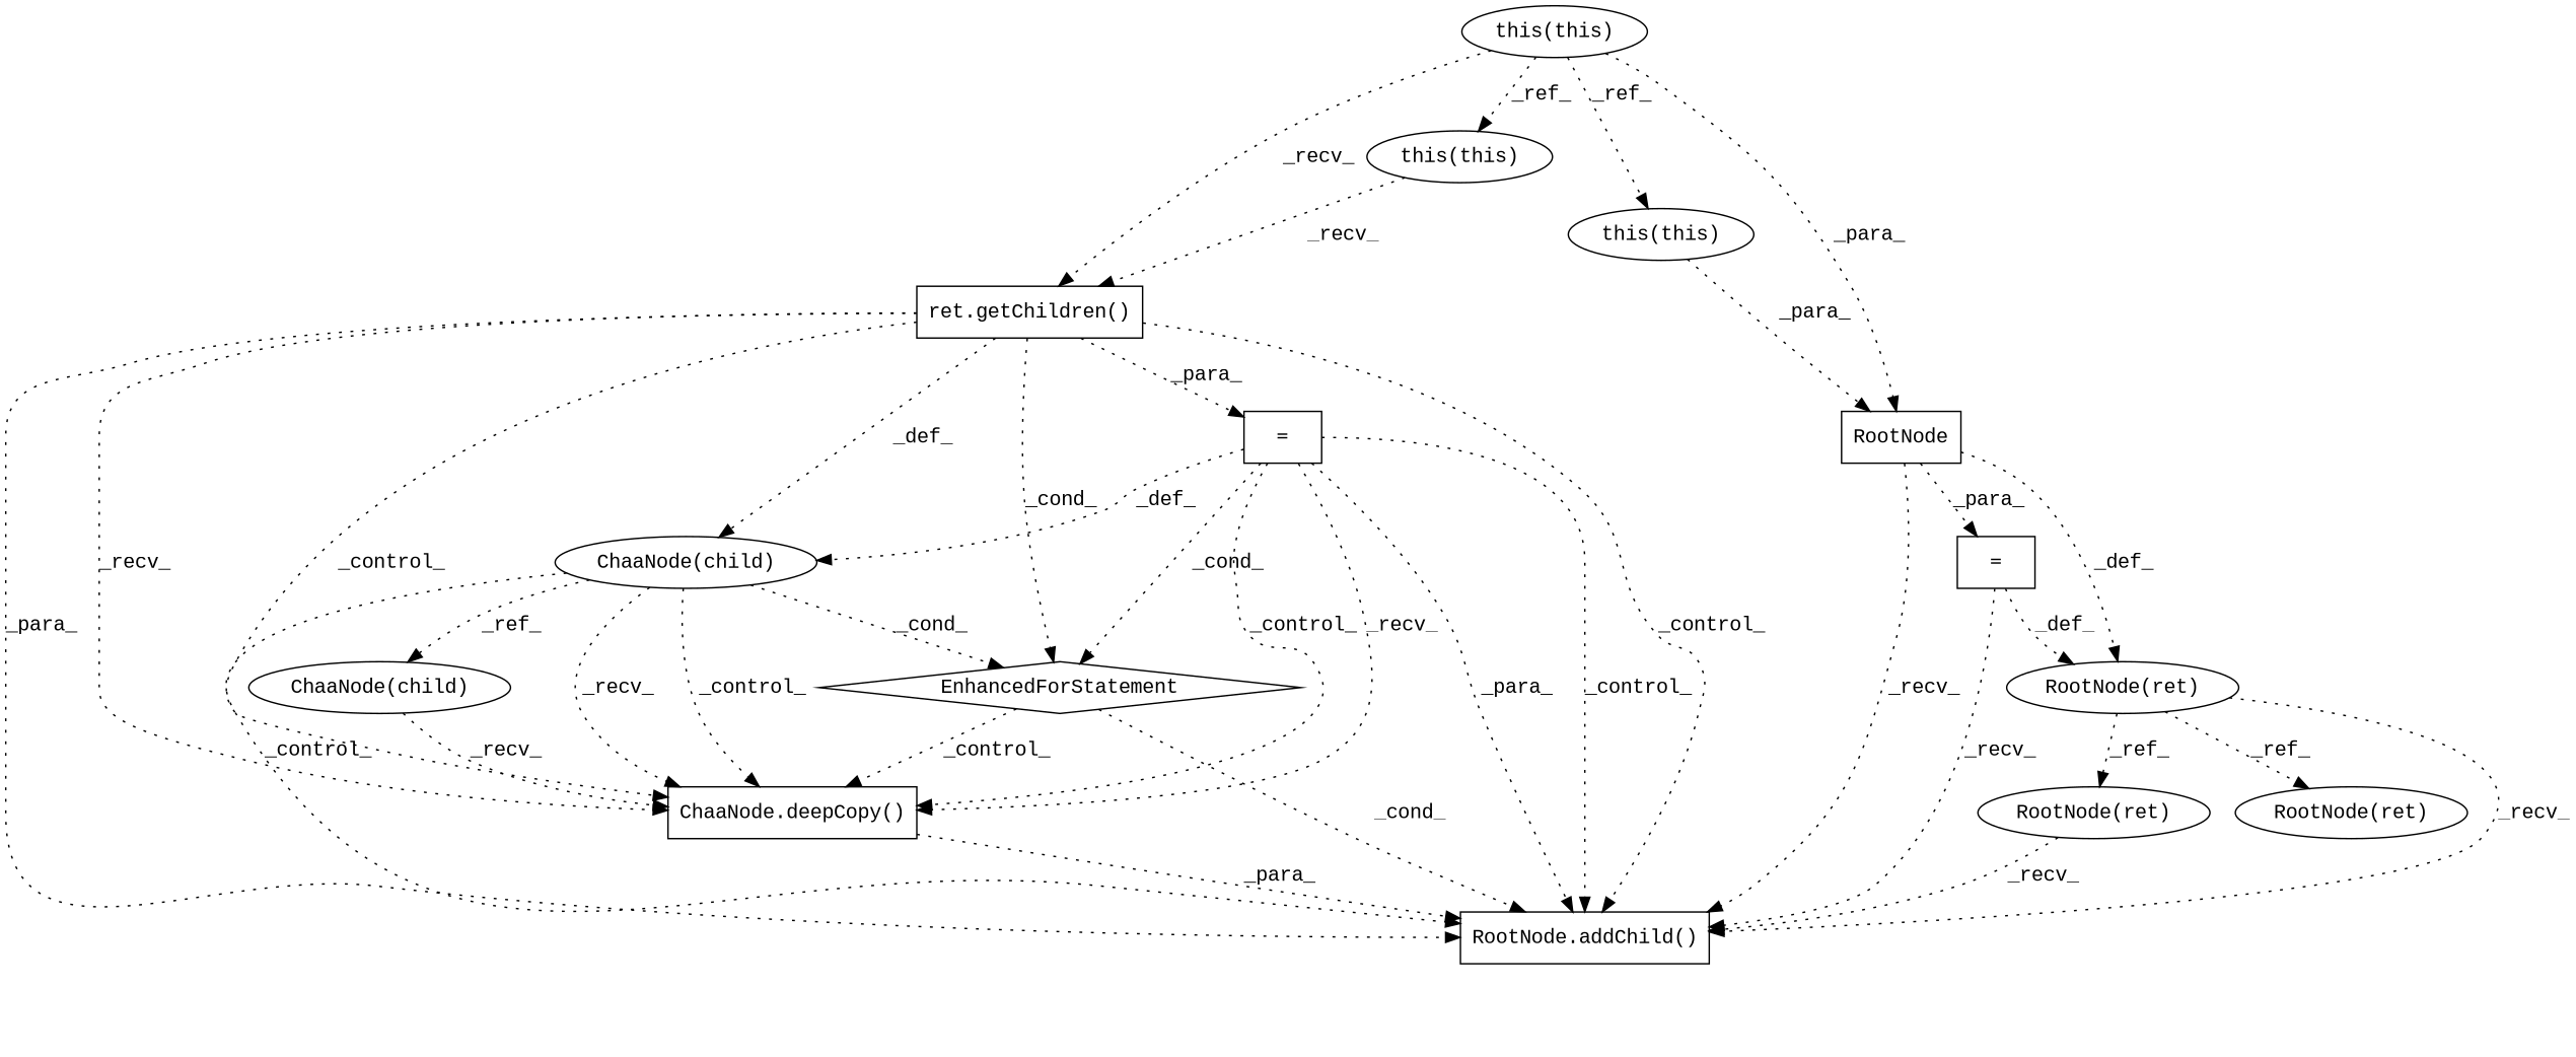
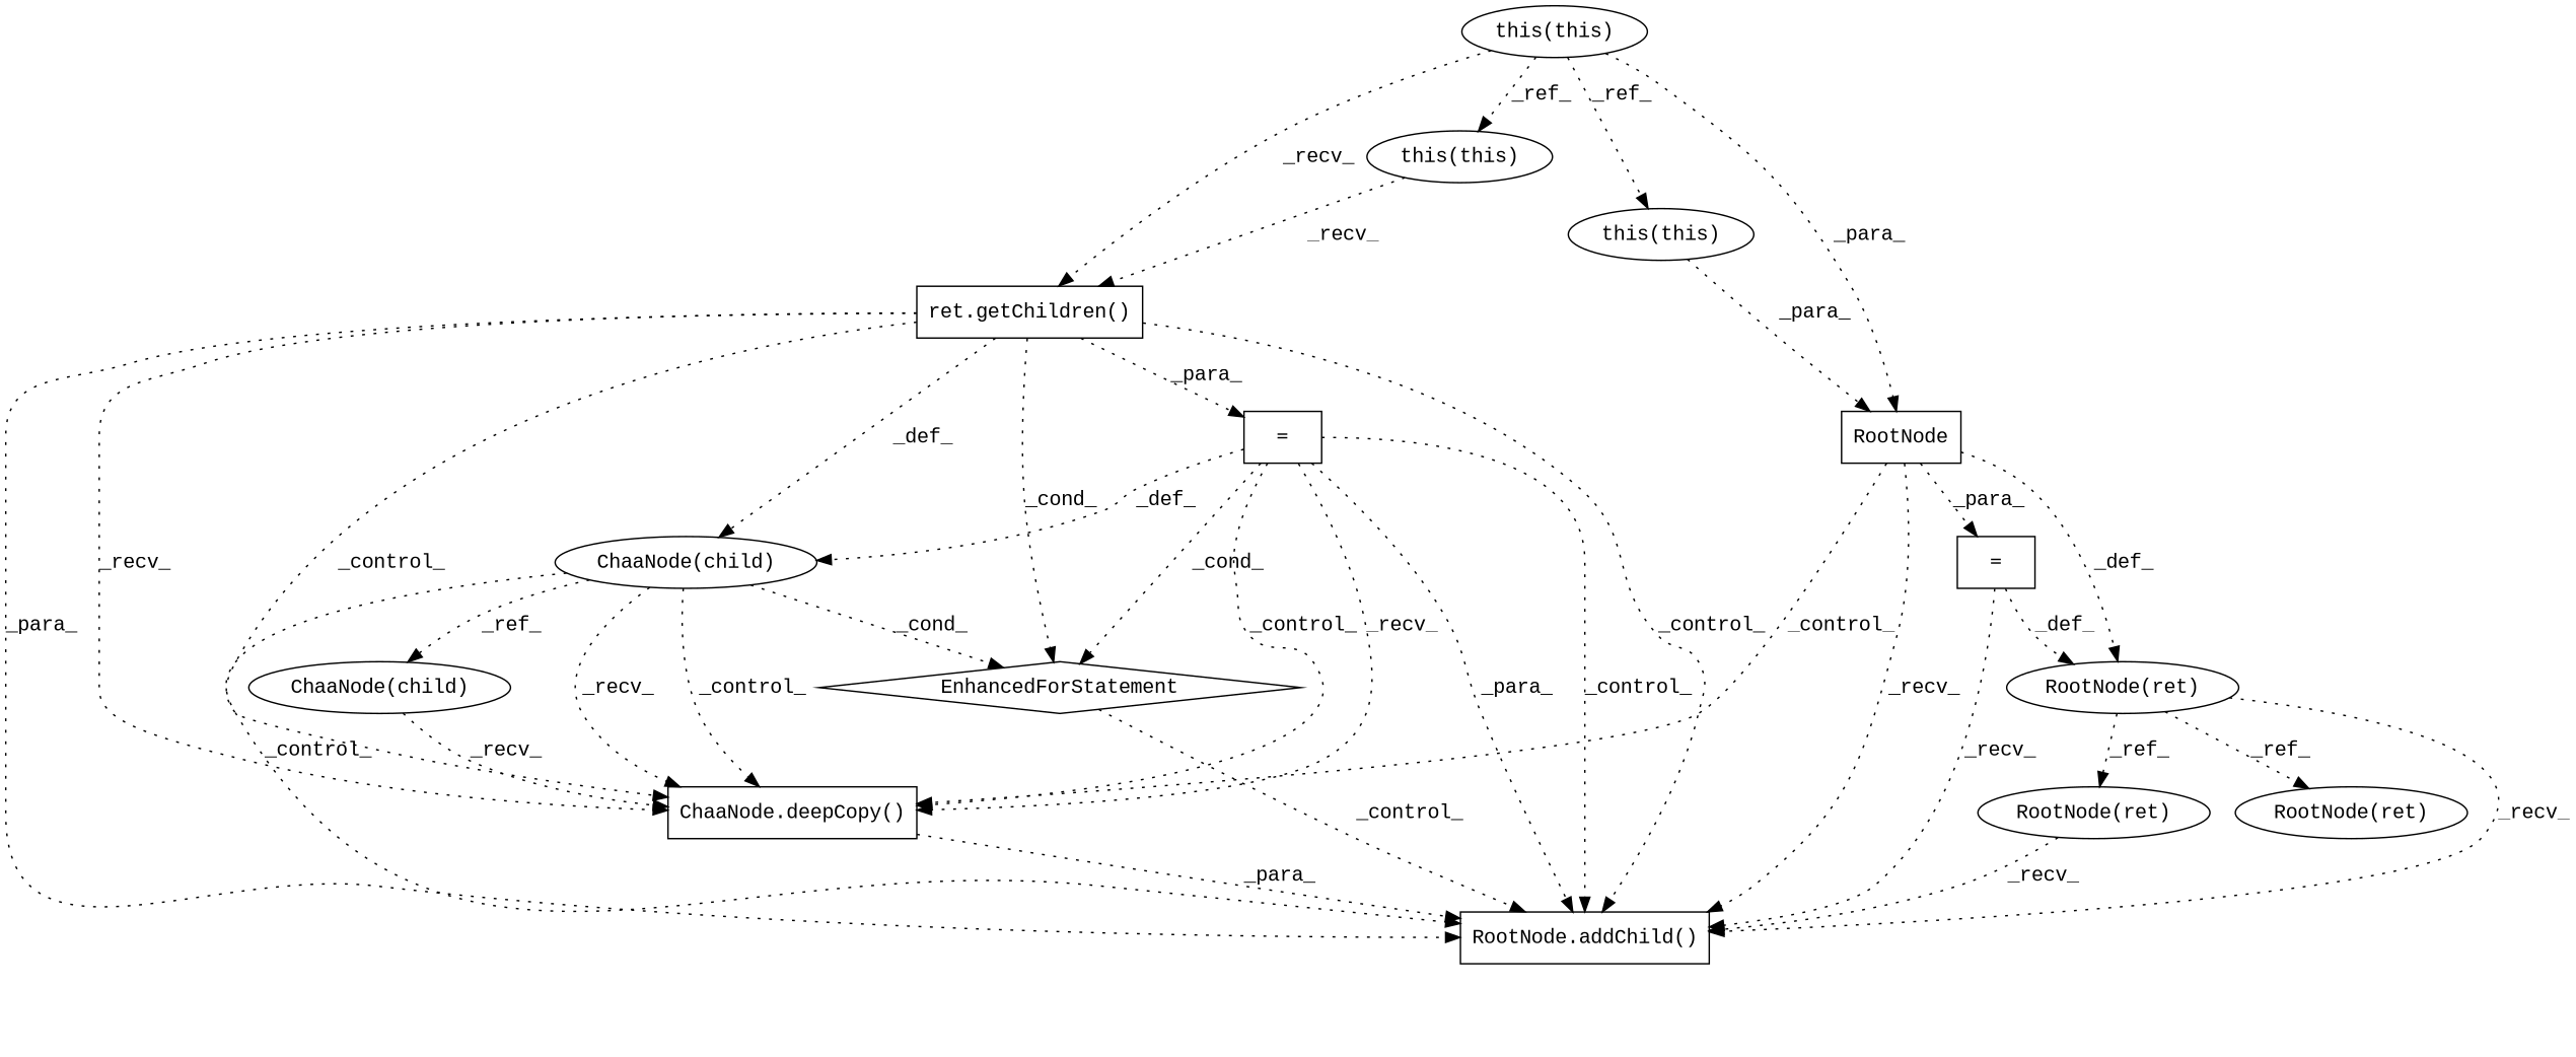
  digraph {
    fontname="Liberation Mono"
    node [fontname="Liberation Mono" shape=ellipse]
    edge [fontname="Liberation Mono" style=dotted]
    n1 [label="ChaaNode.deepCopy()" shape=box]
    n2 [label="RootNode.addChild()" shape=box]
    n3 [label="ret.getChildren()" shape=box]
    n4 [label=EnhancedForStatement shape=diamond]
    n5 [label="=" shape=box]
    n6 [label="ChaaNode(child)"]
    n7 [label="ChaaNode(child)"]
    n8 [label="RootNode(ret)"]
    n9 [label=RootNode shape=box]
    n10 [label="=" shape=box]
    n11 [label="RootNode(ret)"]
    n12 [label="RootNode(ret)"]
    n13 [label="this(this)"]
    n14 [label="this(this)"]
    n15 [label="this(this)"]
    n1 -> n2 [label=_para_]
    n3 -> n1 [label=_recv_]
    n3 -> n1 [label=_control_]
    n3 -> n2 [label=_para_]
    n3 -> n2 [label=_control_]
    n3 -> n4 [label=_cond_]
    n3 -> n5 [label=_para_]
    n3 -> n6 [label=_def_]
-   n4 -> n1 [label=_control_]
-   n4 -> n2 [label=_cond_]
+   n9 -> n1 [label=_control_]
+   n4 -> n2 [label=_control_]
    n5 -> n1 [label=_recv_]
    n5 -> n1 [label=_control_]
    n5 -> n2 [label=_para_]
    n5 -> n2 [label=_control_]
    n5 -> n4 [label=_cond_]
    n5 -> n6 [label=_def_]
    n6 -> n1 [label=_recv_]
    n6 -> n1 [label=_control_]
    n6 -> n2 [label=_control_]
    n6 -> n4 [label=_cond_]
    n6 -> n7 [label=_ref_]
    n7 -> n1 [label=_recv_]
    n9 -> n2 [label=_recv_]
    n9 -> n10 [label=_para_]
    n9 -> n11 [label=_def_]
    n10 -> n2 [label=_recv_]
    n10 -> n11 [label=_def_]
    n11 -> n2 [label=_recv_]
    n11 -> n8 [label=_ref_]
    n11 -> n12 [label=_ref_]
    n12 -> n2 [label=_recv_]
    n13 -> n9 [label=_para_]
    n14 -> n3 [label=_recv_]
    n14 -> n9 [label=_para_]
    n14 -> n13 [label=_ref_]
    n14 -> n15 [label=_ref_]
    n15 -> n3 [label=_recv_]
  }
